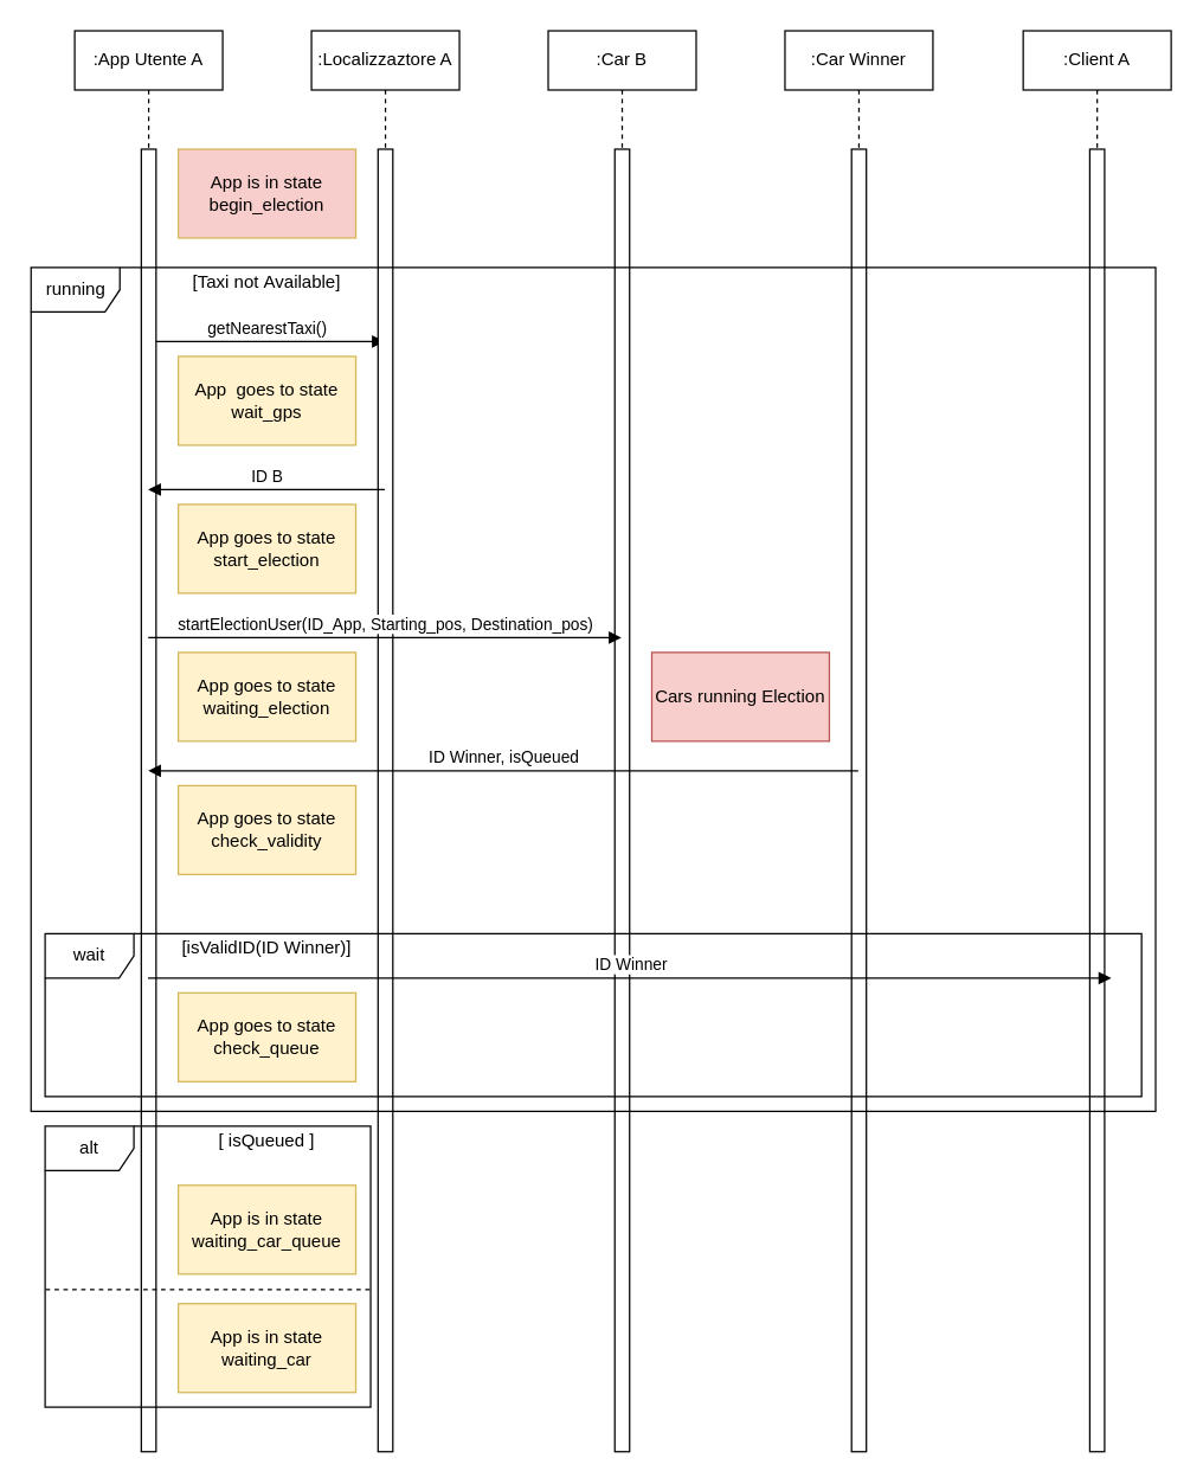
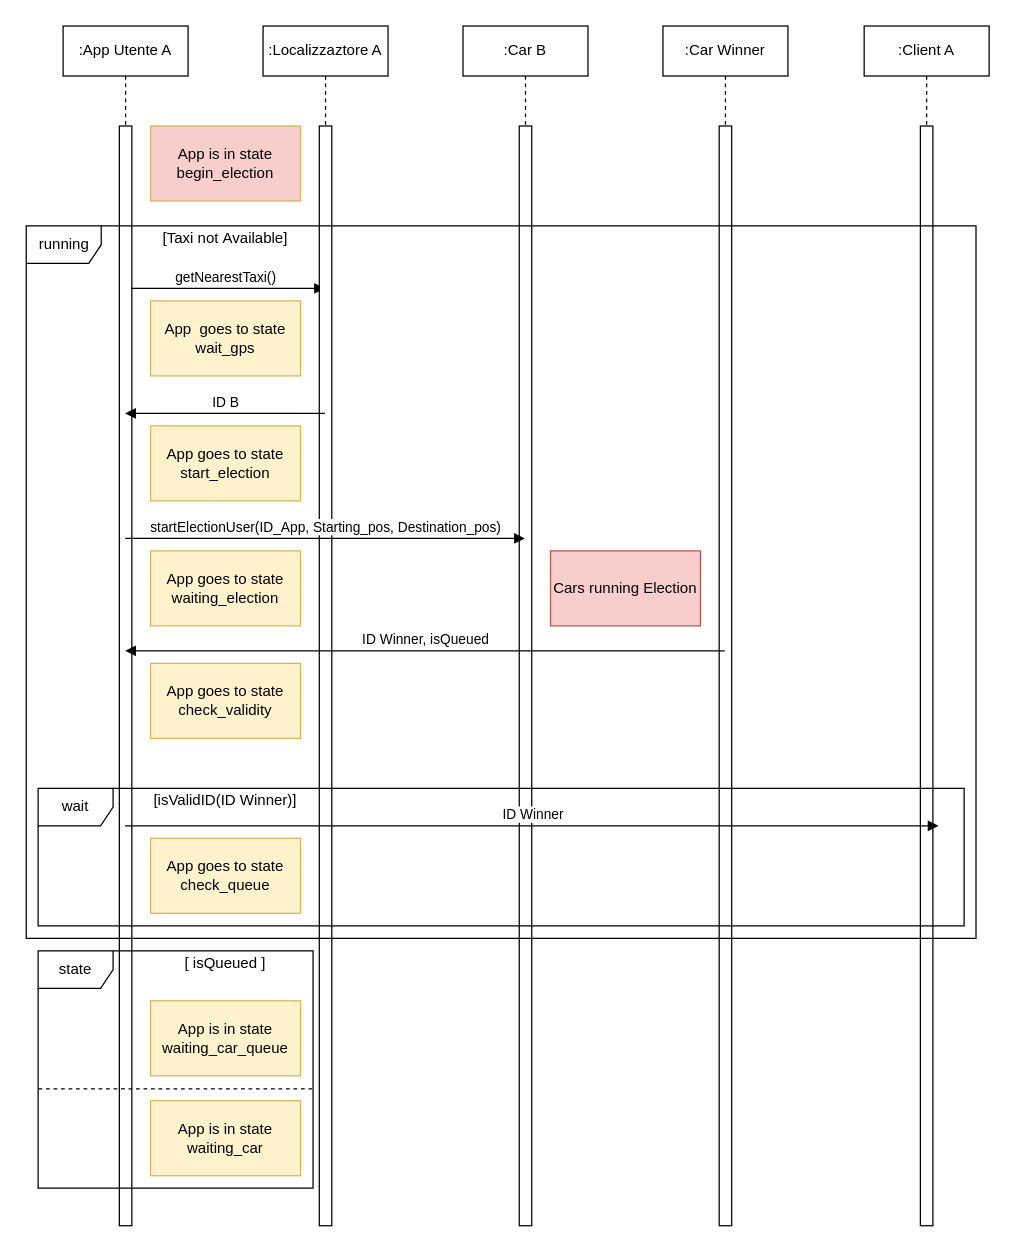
  <mxCell id="0" />
  <mxCell id="1" parent="0" />
  <mxCell id="2" value=":Client A" style="shape=umlLifeline;perimeter=lifelinePerimeter;whiteSpace=wrap;html=1;container=1;collapsible=0;recursiveResize=0;outlineConnect=0;" parent="1" vertex="1"><mxGeometry x="691" y="20" width="100" height="960" as="geometry" /></mxCell>
  <mxCell id="3" value="" style="html=1;points=[];perimeter=orthogonalPerimeter;" parent="2" vertex="1"><mxGeometry x="45" y="80" width="10" height="880" as="geometry" /></mxCell>
  <mxCell id="4" value=":App Utente A" style="shape=umlLifeline;perimeter=lifelinePerimeter;whiteSpace=wrap;html=1;container=1;collapsible=0;recursiveResize=0;outlineConnect=0;" parent="1" vertex="1"><mxGeometry x="50" y="20" width="100" height="960" as="geometry" /></mxCell>
  <mxCell id="5" value="getNearestTaxi()" style="html=1;verticalAlign=bottom;endArrow=block;" parent="4" edge="1"><mxGeometry width="80" relative="1" as="geometry"><mxPoint x="50" y="210" as="sourcePoint" /><mxPoint x="209.5" y="210" as="targetPoint" /></mxGeometry></mxCell>
  <mxCell id="6" value="" style="html=1;points=[];perimeter=orthogonalPerimeter;" vertex="1" parent="4"><mxGeometry x="45" y="80" width="10" height="880" as="geometry" /></mxCell>
  <mxCell id="7" value=":Localizzaztore A" style="shape=umlLifeline;perimeter=lifelinePerimeter;whiteSpace=wrap;html=1;container=1;collapsible=0;recursiveResize=0;outlineConnect=0;" parent="1" vertex="1"><mxGeometry x="210" y="20" width="100" height="960" as="geometry" /></mxCell>
  <mxCell id="8" value="" style="html=1;points=[];perimeter=orthogonalPerimeter;" vertex="1" parent="7"><mxGeometry x="45" y="80" width="10" height="880" as="geometry" /></mxCell>
  <mxCell id="9" value=":Car B" style="shape=umlLifeline;perimeter=lifelinePerimeter;whiteSpace=wrap;html=1;container=1;collapsible=0;recursiveResize=0;outlineConnect=0;" parent="1" vertex="1"><mxGeometry x="370" y="20" width="100" height="960" as="geometry" /></mxCell>
  <mxCell id="10" value="" style="html=1;points=[];perimeter=orthogonalPerimeter;" vertex="1" parent="9"><mxGeometry x="45" y="80" width="10" height="880" as="geometry" /></mxCell>
  <mxCell id="11" value=":Car Winner" style="shape=umlLifeline;perimeter=lifelinePerimeter;whiteSpace=wrap;html=1;container=1;collapsible=0;recursiveResize=0;outlineConnect=0;" parent="1" vertex="1"><mxGeometry x="530" y="20" width="100" height="960" as="geometry" /></mxCell>
  <mxCell id="12" value="" style="html=1;points=[];perimeter=orthogonalPerimeter;" vertex="1" parent="11"><mxGeometry x="45" y="80" width="10" height="880" as="geometry" /></mxCell>
  <mxCell id="13" value="App is in state begin_election" style="rounded=0;whiteSpace=wrap;html=1;fillColor=#f8cecc;strokeColor=#d6b656;" parent="1" vertex="1"><mxGeometry x="120" y="100" width="120" height="60" as="geometry" /></mxCell>
  <mxCell id="14" value="App&amp;nbsp; goes to state wait_gps" style="rounded=0;whiteSpace=wrap;html=1;fillColor=#fff2cc;strokeColor=#d6b656;" parent="1" vertex="1"><mxGeometry x="120" y="240" width="120" height="60" as="geometry" /></mxCell>
  <mxCell id="15" value="ID B" style="html=1;verticalAlign=bottom;endArrow=block;" parent="1" edge="1"><mxGeometry width="80" relative="1" as="geometry"><mxPoint x="259.5" y="330" as="sourcePoint" /><mxPoint x="99.667" y="330" as="targetPoint" /><Array as="points"><mxPoint x="250" y="330" /></Array></mxGeometry></mxCell>
  <mxCell id="16" value="App goes to state start_election" style="rounded=0;whiteSpace=wrap;html=1;fillColor=#fff2cc;strokeColor=#d6b656;" parent="1" vertex="1"><mxGeometry x="120" y="340" width="120" height="60" as="geometry" /></mxCell>
  <mxCell id="17" value="startElectionUser(ID_App, Starting_pos, Destination_pos)" style="html=1;verticalAlign=bottom;endArrow=block;" parent="1" edge="1"><mxGeometry width="80" relative="1" as="geometry"><mxPoint x="99.667" y="430" as="sourcePoint" /><mxPoint x="419.5" y="430" as="targetPoint" /><Array as="points"><mxPoint x="280" y="430" /></Array></mxGeometry></mxCell>
  <mxCell id="18" value="App goes to state waiting_election" style="rounded=0;whiteSpace=wrap;html=1;fillColor=#fff2cc;strokeColor=#d6b656;" parent="1" vertex="1"><mxGeometry x="120" y="440" width="120" height="60" as="geometry" /></mxCell>
  <mxCell id="19" value="ID Winner, isQueued" style="html=1;verticalAlign=bottom;endArrow=block;" parent="1" edge="1"><mxGeometry width="80" relative="1" as="geometry"><mxPoint x="579.5" y="520" as="sourcePoint" /><mxPoint x="99.667" y="520" as="targetPoint" /><Array as="points" /></mxGeometry></mxCell>
  <mxCell id="20" value="Cars running Election" style="rounded=0;whiteSpace=wrap;html=1;fillColor=#f8cecc;strokeColor=#b85450;" parent="1" vertex="1"><mxGeometry x="440" y="440" width="120" height="60" as="geometry" /></mxCell>
  <mxCell id="21" value="[isValidID(ID Winner)]" style="text;html=1;strokeColor=none;fillColor=none;align=center;verticalAlign=middle;whiteSpace=wrap;rounded=0;" parent="1" vertex="1"><mxGeometry x="115" y="630" width="130" height="20" as="geometry" /></mxCell>
  <mxCell id="22" value="ID Winner" style="html=1;verticalAlign=bottom;endArrow=block;" parent="1" edge="1"><mxGeometry width="80" relative="1" as="geometry"><mxPoint x="99.5" y="660" as="sourcePoint" /><mxPoint x="750.5" y="660" as="targetPoint" /><Array as="points"><mxPoint x="351" y="660" /></Array></mxGeometry></mxCell>
  <mxCell id="23" value="[Taxi not&amp;nbsp;Available]" style="text;html=1;strokeColor=none;fillColor=none;align=center;verticalAlign=middle;whiteSpace=wrap;rounded=0;" parent="1" vertex="1"><mxGeometry x="120" y="180" width="120" height="20" as="geometry" /></mxCell>
  <mxCell id="24" value="App goes to state check_validity" style="rounded=0;whiteSpace=wrap;html=1;fillColor=#fff2cc;strokeColor=#d6b656;" vertex="1" parent="1"><mxGeometry x="120" y="530" width="120" height="60" as="geometry" /></mxCell>
  <mxCell id="25" value="App goes to state check_queue" style="rounded=0;whiteSpace=wrap;html=1;fillColor=#fff2cc;strokeColor=#d6b656;" vertex="1" parent="1"><mxGeometry x="120" y="670" width="120" height="60" as="geometry" /></mxCell>
  <mxCell id="26" value="[ isQueued ]" style="text;html=1;strokeColor=none;fillColor=none;align=center;verticalAlign=middle;whiteSpace=wrap;rounded=0;" vertex="1" parent="1"><mxGeometry x="135" y="760" width="90" height="20" as="geometry" /></mxCell>
  <mxCell id="27" value="running" style="shape=umlFrame;whiteSpace=wrap;html=1;" vertex="1" parent="1"><mxGeometry x="20.5" y="180" width="760" height="570" as="geometry" /></mxCell>
  <mxCell id="28" value="App is in state waiting_car" style="rounded=0;whiteSpace=wrap;html=1;fillColor=#fff2cc;strokeColor=#d6b656;" vertex="1" parent="1"><mxGeometry x="120" y="880" width="120" height="60" as="geometry" /></mxCell>
  <mxCell id="29" value="App is in state waiting_car_queue" style="rounded=0;whiteSpace=wrap;html=1;fillColor=#fff2cc;strokeColor=#d6b656;" vertex="1" parent="1"><mxGeometry x="120" y="800" width="120" height="60" as="geometry" /></mxCell>
- <mxCell id="30" value="alt" style="shape=umlFrame;whiteSpace=wrap;html=1;" vertex="1" parent="1"><mxGeometry x="30" y="760" width="220" height="190" as="geometry" /></mxCell>
+ <mxCell id="30" value="state" style="shape=umlFrame;whiteSpace=wrap;html=1;" vertex="1" parent="1"><mxGeometry x="30" y="760" width="220" height="190" as="geometry" /></mxCell>
  <mxCell id="31" value="" style="endArrow=none;dashed=1;html=1;entryX=0.001;entryY=0.582;entryDx=0;entryDy=0;entryPerimeter=0;exitX=0.997;exitY=0.582;exitDx=0;exitDy=0;exitPerimeter=0;" edge="1" parent="1" source="30" target="30"><mxGeometry width="50" height="50" relative="1" as="geometry"><mxPoint x="170" y="1190" as="sourcePoint" /><mxPoint x="150.8" y="1150" as="targetPoint" /></mxGeometry></mxCell>
  <mxCell id="32" value="wait" style="shape=umlFrame;whiteSpace=wrap;html=1;" vertex="1" parent="1"><mxGeometry x="30" y="630" width="741" height="110" as="geometry" /></mxCell>
